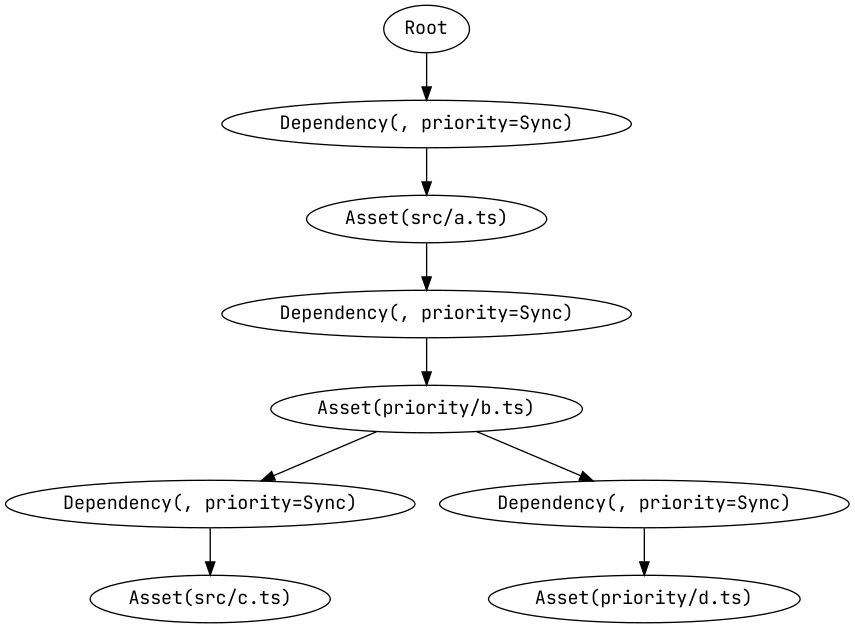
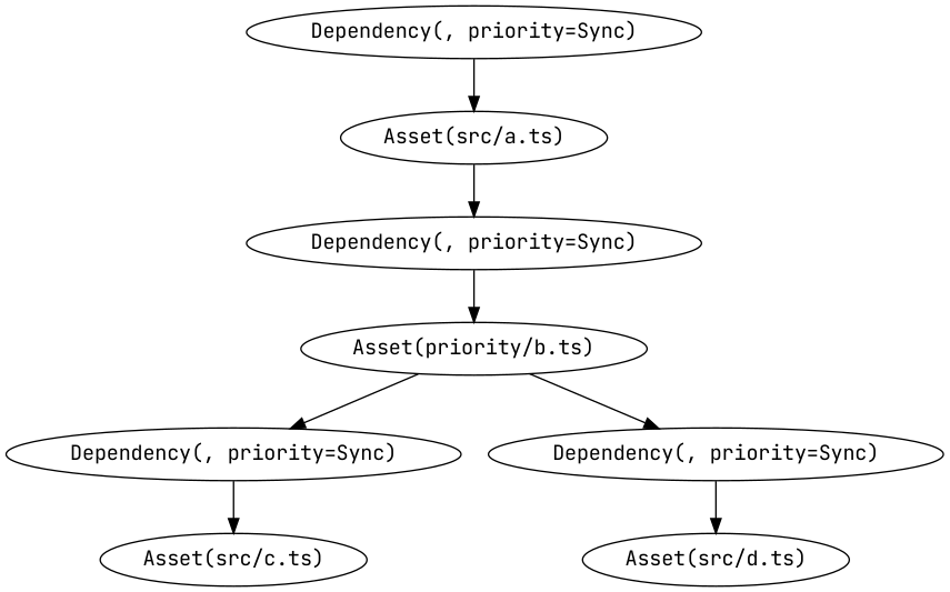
  digraph {
    fontname="JetBrains Mono"
    node [fontname="JetBrains Mono"]
    edge [fontname="JetBrains Mono"]
-   n1 [label=Root]
    n2 [label="Dependency(, priority=Sync)"]
    n3 [label="Asset(src/a.ts)"]
    n4 [label="Dependency(, priority=Sync)"]
    n5 [label="Asset(priority/b.ts)"]
    n6 [label="Dependency(, priority=Sync)"]
    n7 [label="Dependency(, priority=Sync)"]
    n8 [label="Asset(src/c.ts)"]
-   n9 [label="Asset(priority/d.ts)"]
-   n1 -> n2
+   n9 [label="Asset(src/d.ts)"]
    n2 -> n3
    n3 -> n4
    n4 -> n5
    n5 -> n6
    n5 -> n7
    n6 -> n8
    n7 -> n9
  }
